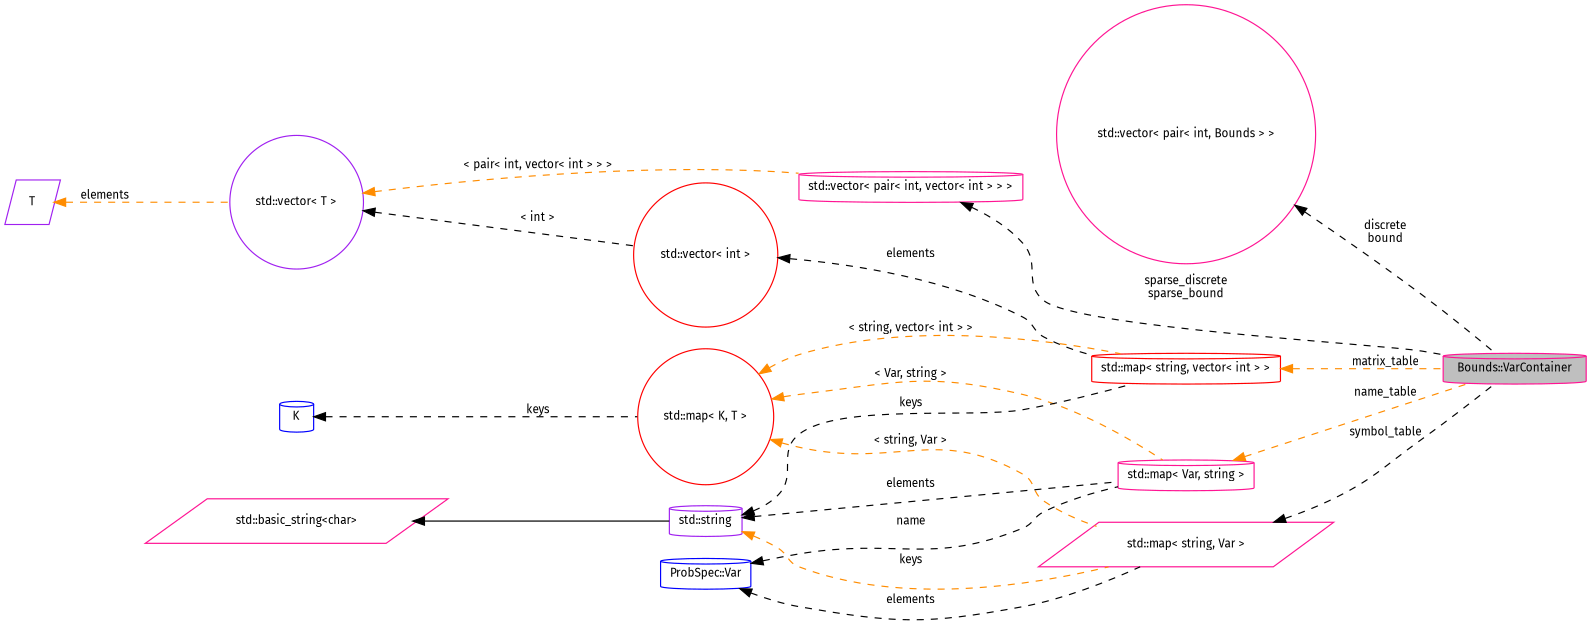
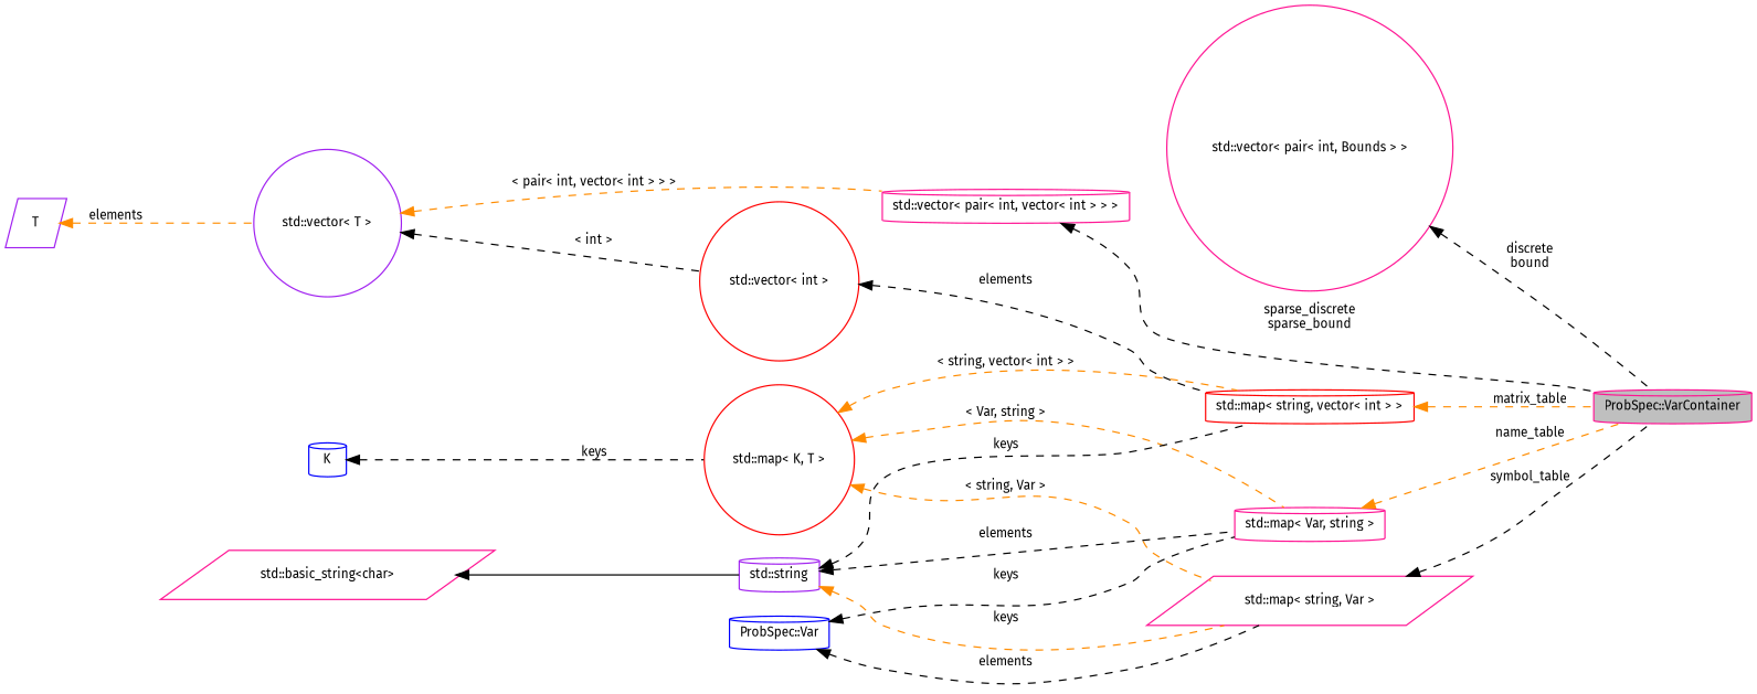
  digraph {
    fontname="Fira Sans"
    rankdir=LR
    node [color=deeppink fillcolor=white fontname="Fira Sans" fontsize=10 shape=cylinder style=filled]
    edge [color=black dir=back fontname="Fira Sans" fontsize=10 labelfontname=FreeSans labelfontsize=10 style=dashed]
-   n1 [fillcolor=grey75 fontcolor=black height=0.2 label="Bounds::VarContainer" width=0.4]
+   n1 [fillcolor=grey75 fontcolor=black height=0.2 label="ProbSpec::VarContainer" width=0.4]
    n2 [height=0.2 label="std::vector\< pair\< int, Bounds \> \>" shape=circle width=0.4]
    n3 [color=purple height=0.2 label="std::vector\< T \>" shape=circle width=0.4]
    n4 [color=red height=0.2 label="std::vector\< int \>" shape=circle width=0.4]
    n5 [height=0.2 label="std::vector\< pair\< int, vector\< int \> \> \>" width=0.4]
    n6 [color=red height=0.2 label="std::map\< string, vector\< int \> \>" width=0.4]
    n7 [color=purple height=0.2 label=T shape=parallelogram width=0.4]
    n8 [color=red height=0.2 label="std::map\< K, T \>" shape=circle width=0.4]
    n9 [height=0.2 label="std::map\< Var, string \>" width=0.4]
    n10 [height=0.2 label="std::map\< string, Var \>" shape=parallelogram width=0.4]
    n11 [color=purple height=0.2 label="std::string" width=0.4]
    n12 [height=0.2 label="std::basic_string\<char\>" shape=parallelogram width=0.4]
    n13 [color=blue height=0.2 label=K width=0.4]
    n14 [color=blue height=0.2 label="ProbSpec::Var" width=0.4]
    n2 -> n1 [label="discrete\nbound"]
    n3 -> n4 [label="\< int \>"]
    n3 -> n5 [color=darkorange label="\< pair\< int, vector\< int \> \> \>"]
    n4 -> n6 [label=elements]
    n5 -> n1 [label="sparse_discrete\nsparse_bound"]
    n6 -> n1 [color=darkorange label=matrix_table]
    n7 -> n3 [color=darkorange label=elements]
    n8 -> n6 [color=darkorange label="\< string, vector\< int \> \>"]
    n8 -> n9 [color=darkorange label="\< Var, string \>"]
    n8 -> n10 [color=darkorange label="\< string, Var \>"]
    n9 -> n1 [color=darkorange label=name_table]
    n10 -> n1 [label=symbol_table]
    n11 -> n6 [label=keys]
    n11 -> n9 [label=elements]
    n11 -> n10 [color=darkorange label=keys]
    n12 -> n11 [style=solid]
    n13 -> n8 [label=keys]
-   n14 -> n9 [label=name]
+   n14 -> n9 [label=keys]
    n14 -> n10 [label=elements]
  }
